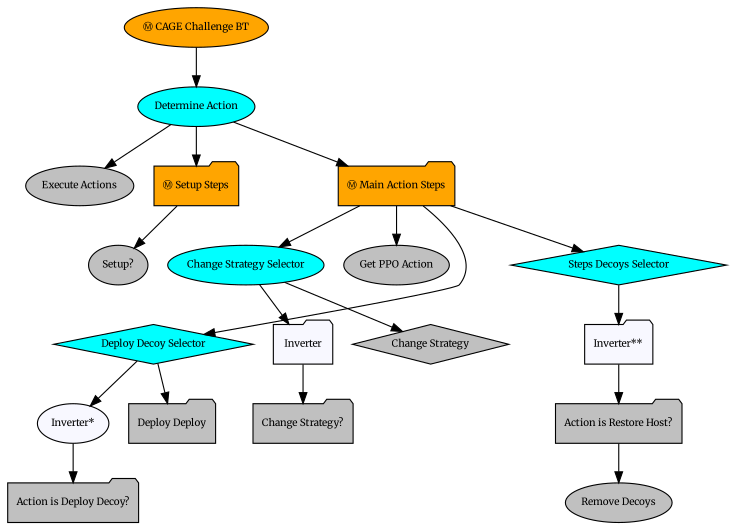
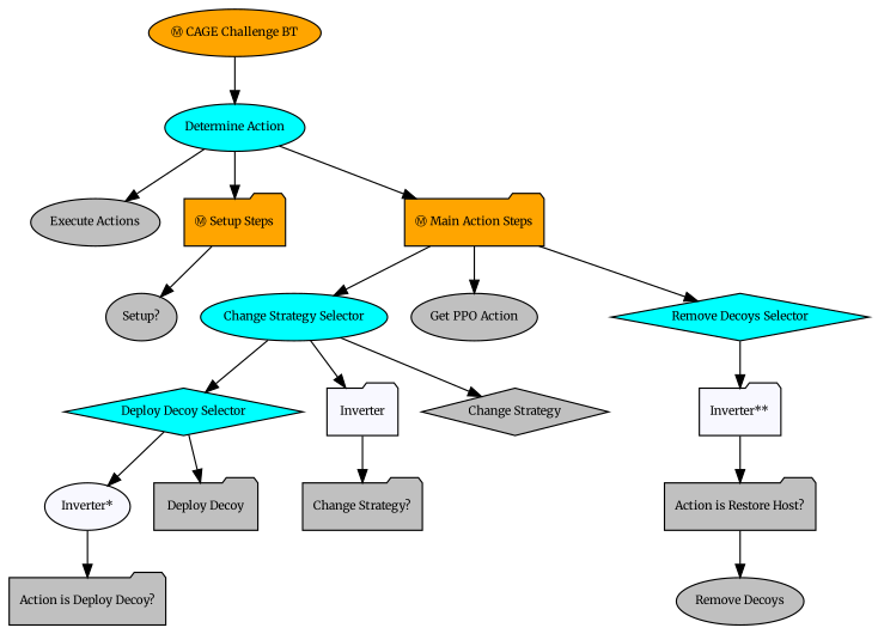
  digraph {
    fontname=Merriweather
    ordering=out
    node [fillcolor=gray fontcolor=black fontname=Merriweather fontsize=9 shape=ellipse style=filled]
    edge [fontname=Merriweather]
    n1 [fillcolor=orange label="Ⓜ CAGE Challenge BT"]
    n2 [fillcolor=cyan label="Determine Action"]
    n3 [label="Execute Actions"]
    n4 [fillcolor=orange label="Ⓜ Setup Steps" shape=folder]
    n5 [fillcolor=orange label="Ⓜ Main Action Steps" shape=folder]
    n6 [label="Setup?"]
    n7 [fillcolor=cyan label="Change Strategy Selector"]
    n8 [label="Get PPO Action"]
    n9 [fillcolor=cyan label="Deploy Decoy Selector" shape=diamond]
-   n10 [fillcolor=cyan label="Steps Decoys Selector" shape=diamond]
+   n10 [fillcolor=cyan label="Remove Decoys Selector" shape=diamond]
    n11 [fillcolor=ghostwhite label=Inverter shape=folder]
    n12 [label="Change Strategy" shape=diamond]
    n13 [fillcolor=ghostwhite label="Inverter*"]
-   n14 [label="Deploy Deploy" shape=folder]
+   n14 [label="Deploy Decoy" shape=folder]
    n15 [fillcolor=ghostwhite label="Inverter**" shape=folder]
    n16 [label="Change Strategy?" shape=folder]
    n17 [label="Action is Deploy Decoy?" shape=folder]
    n18 [label="Action is Restore Host?" shape=folder]
    n19 [label="Remove Decoys"]
    n1 -> n2
    n2 -> n3
    n2 -> n4
    n2 -> n5
    n4 -> n6
    n5 -> n7
    n5 -> n8
-   n5 -> n9
+   n7 -> n9
    n5 -> n10
    n7 -> n11
    n7 -> n12
    n9 -> n13
    n9 -> n14
    n10 -> n15
    n11 -> n16
    n13 -> n17
    n15 -> n18
    n18 -> n19
  }
